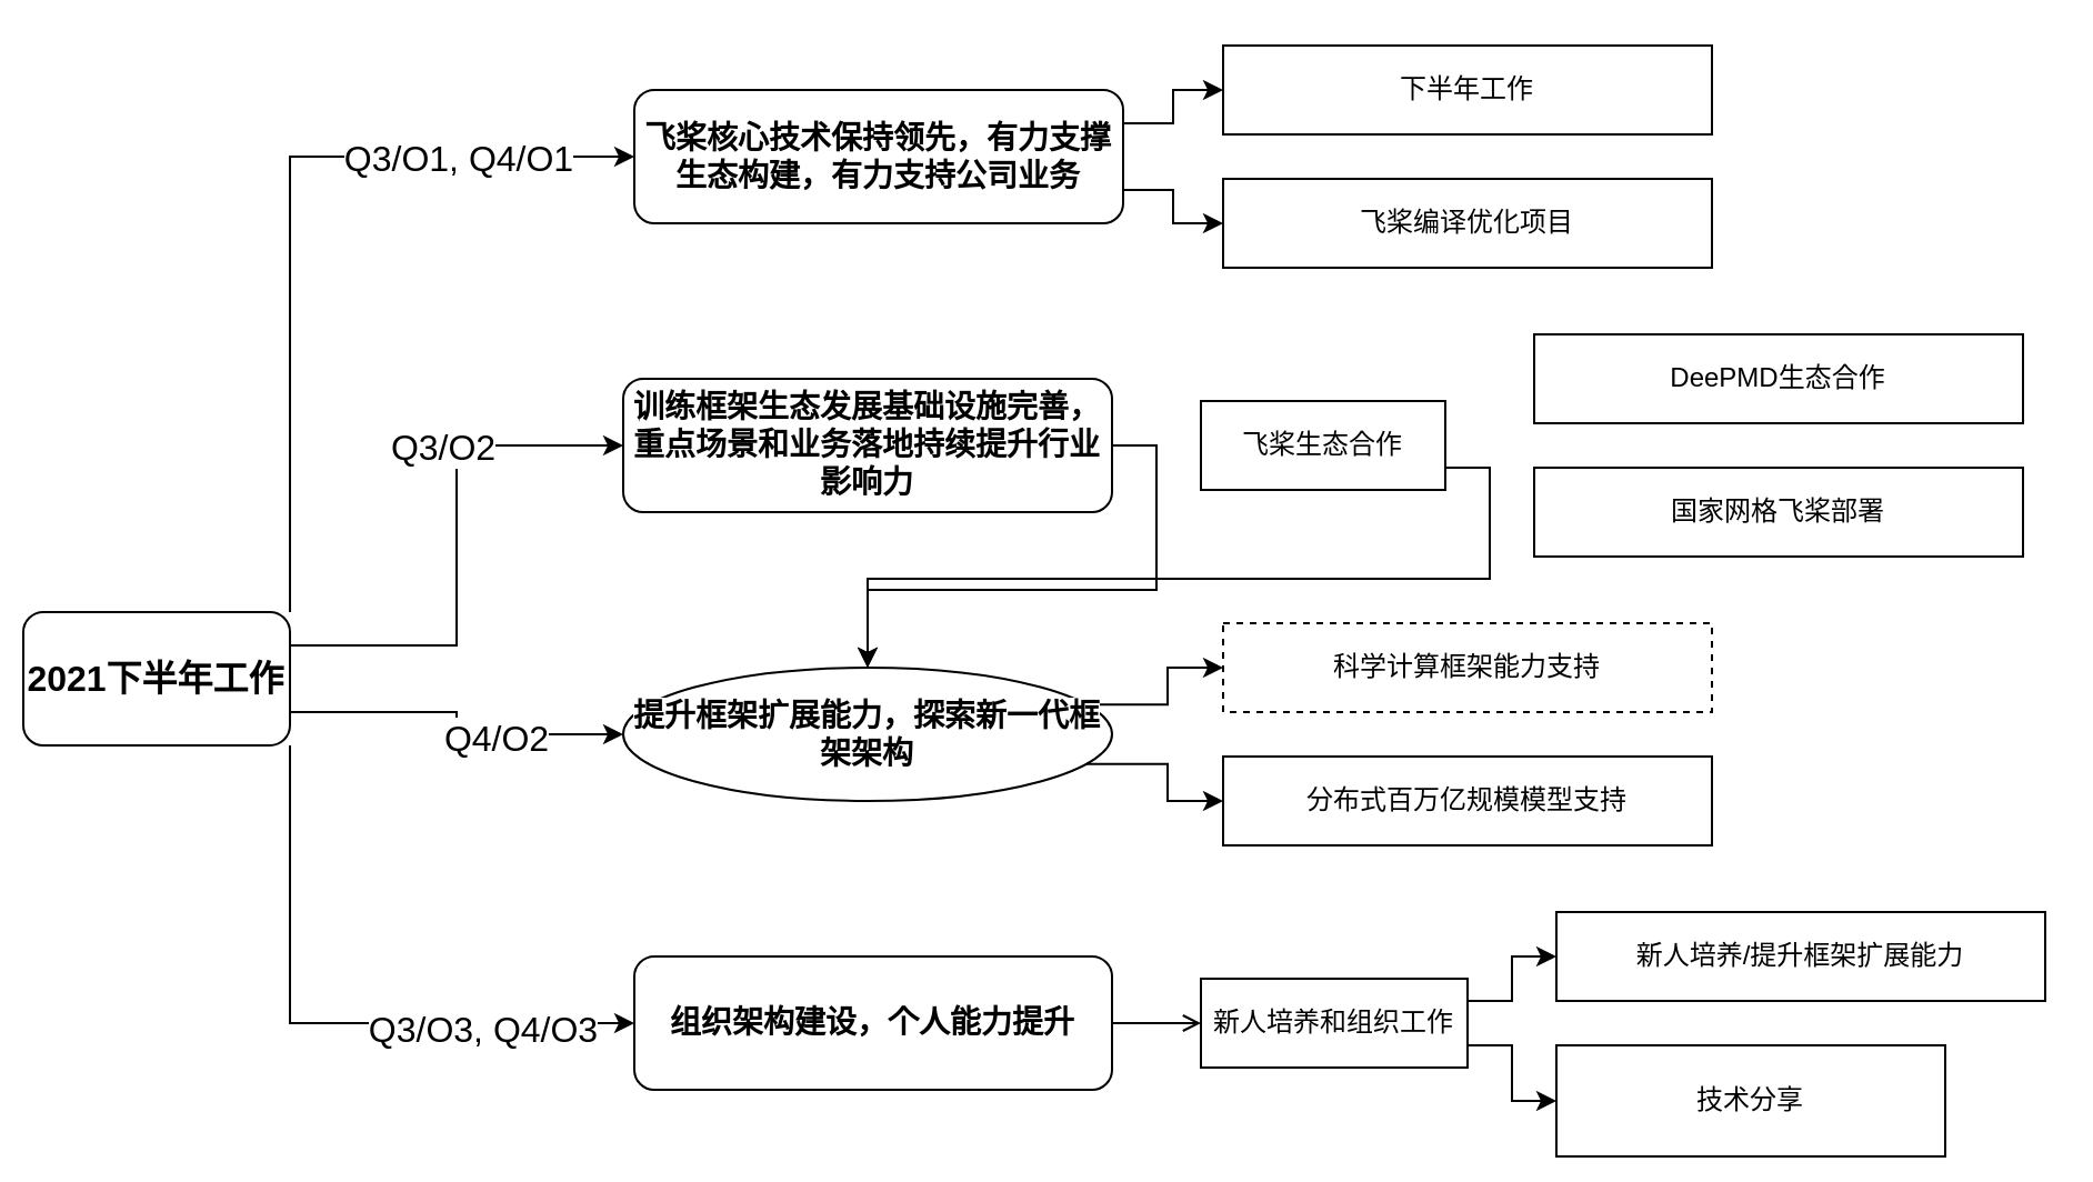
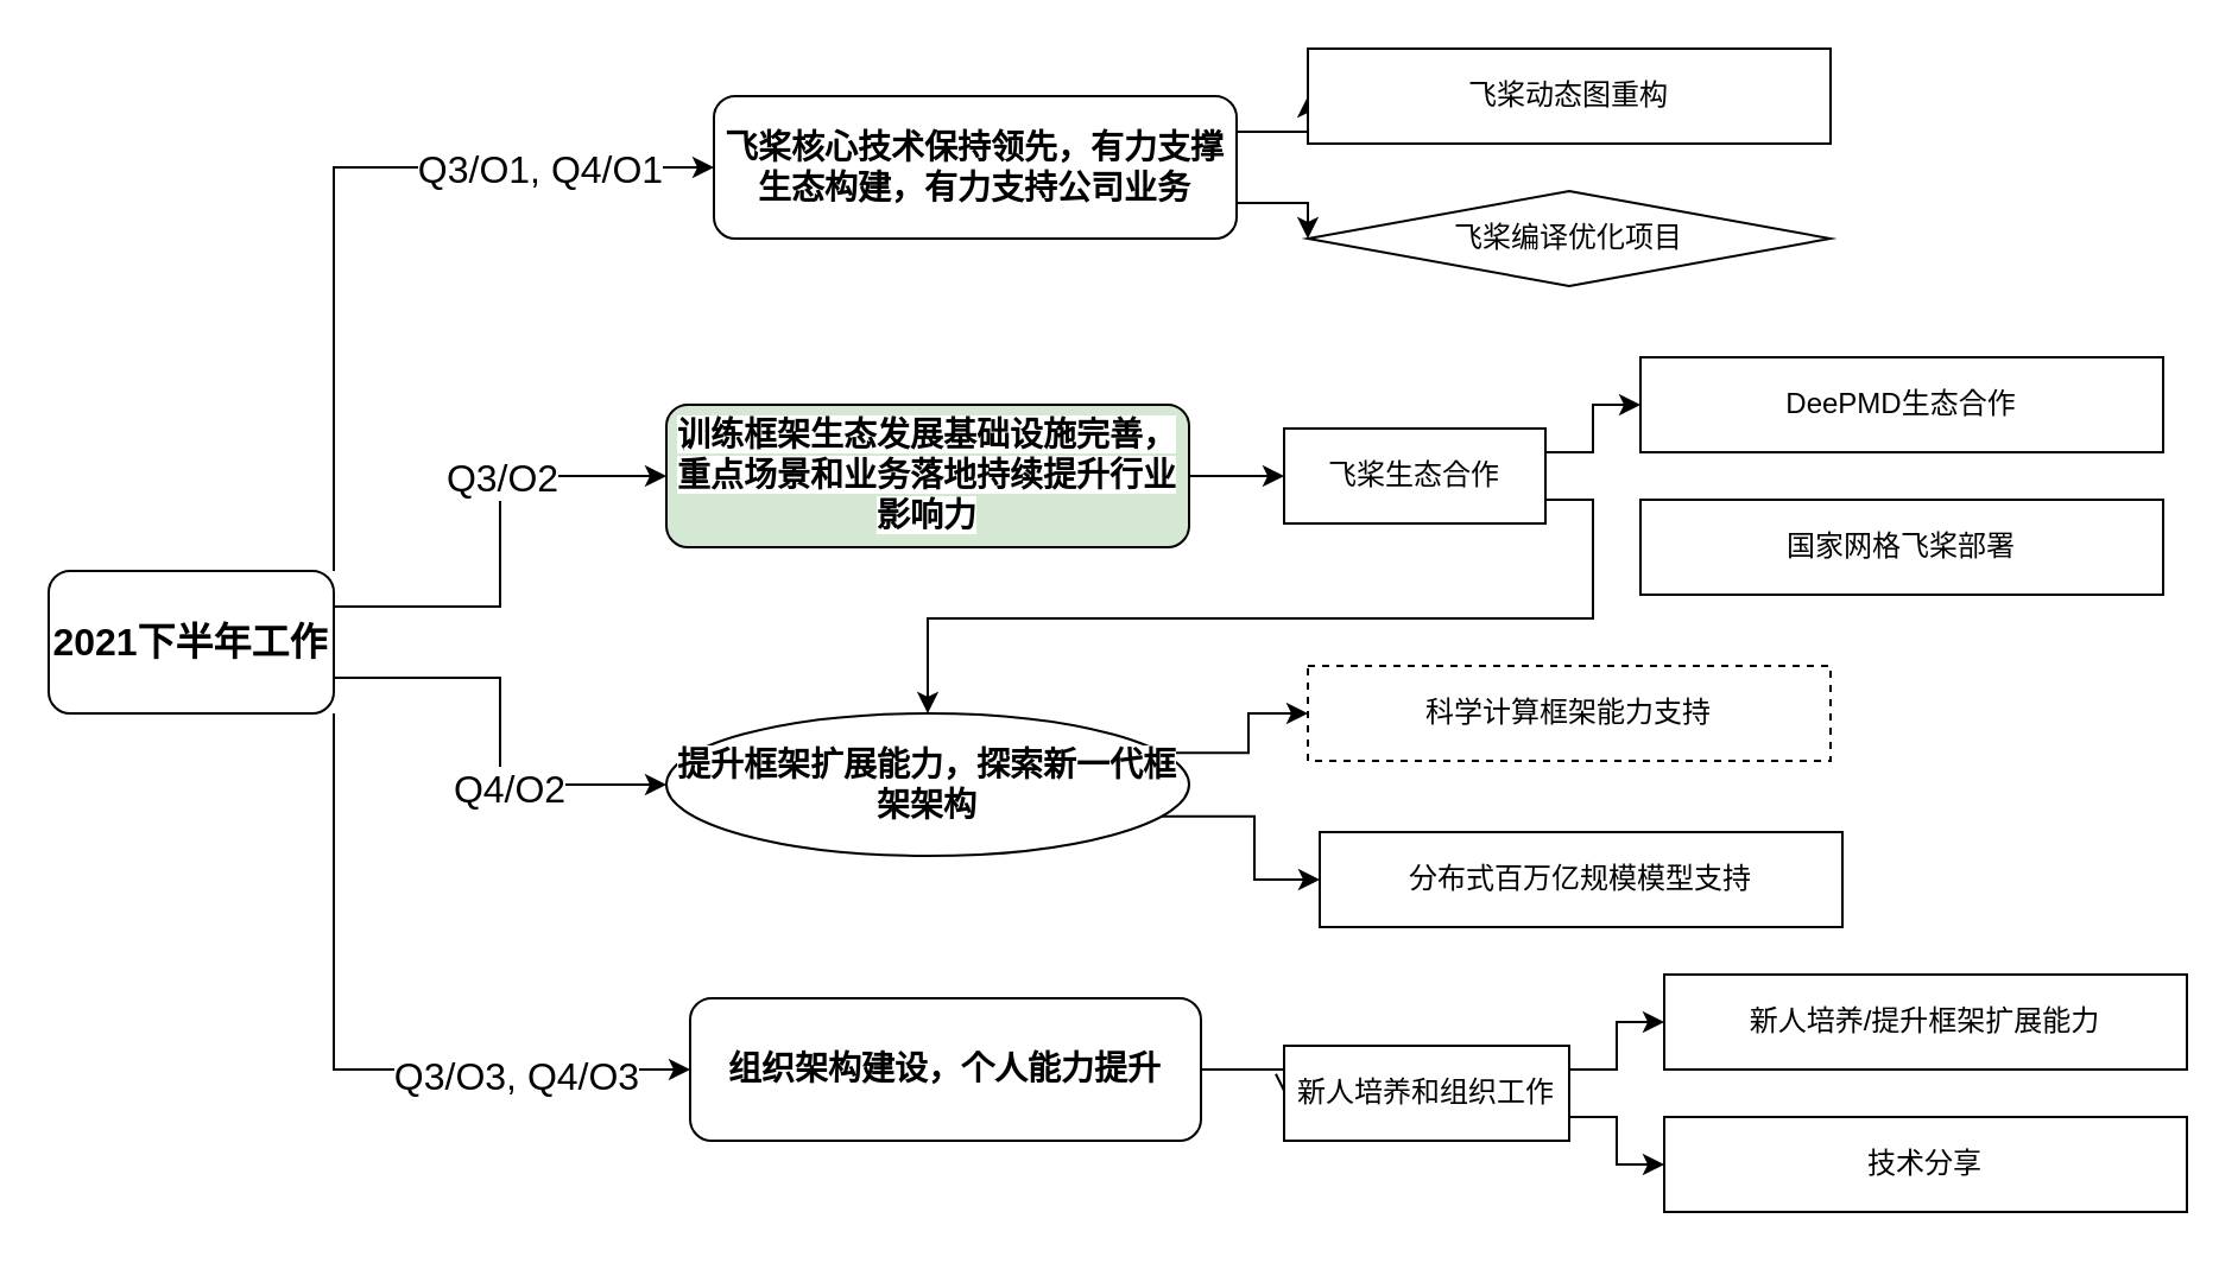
  <mxCell id="0" />
  <mxCell id="1" parent="0" />
  <mxCell id="2" style="edgeStyle=orthogonalEdgeStyle;rounded=0;orthogonalLoop=1;jettySize=auto;html=1;exitX=1;exitY=0;exitDx=0;exitDy=0;entryX=0;entryY=0.5;entryDx=0;entryDy=0;fontColor=#000000;" edge="1" parent="1" source="10" target="13"><mxGeometry relative="1" as="geometry" /></mxCell>
  <mxCell id="3" value="Q3/O1, Q4/O1" style="edgeLabel;html=1;align=center;verticalAlign=middle;resizable=0;points=[];fontSize=16;fontColor=#000000;" vertex="1" connectable="0" parent="2"><mxGeometry x="0.636" y="1" relative="1" as="geometry"><mxPoint x="-14" y="1" as="offset" /></mxGeometry></mxCell>
  <mxCell id="4" style="edgeStyle=orthogonalEdgeStyle;rounded=0;orthogonalLoop=1;jettySize=auto;html=1;exitX=1;exitY=0.25;exitDx=0;exitDy=0;entryX=0;entryY=0.5;entryDx=0;entryDy=0;fontColor=#000000;" edge="1" parent="1" source="10" target="15"><mxGeometry relative="1" as="geometry" /></mxCell>
  <mxCell id="5" value="Q3/O2" style="edgeLabel;html=1;align=center;verticalAlign=middle;resizable=0;points=[];fontSize=16;fontColor=#000000;" vertex="1" connectable="0" parent="4"><mxGeometry x="0.456" y="2" relative="1" as="geometry"><mxPoint x="-17" y="2" as="offset" /></mxGeometry></mxCell>
  <mxCell id="6" style="edgeStyle=orthogonalEdgeStyle;rounded=0;orthogonalLoop=1;jettySize=auto;html=1;exitX=1;exitY=0.75;exitDx=0;exitDy=0;entryX=0;entryY=0.5;entryDx=0;entryDy=0;fontColor=#000000;" edge="1" parent="1" source="10" target="18"><mxGeometry relative="1" as="geometry" /></mxCell>
  <mxCell id="7" value="Q4/O2" style="edgeLabel;html=1;align=center;verticalAlign=middle;resizable=0;points=[];fontSize=16;fontColor=#000000;" vertex="1" connectable="0" parent="6"><mxGeometry x="0.276" y="-1" relative="1" as="geometry"><mxPoint as="offset" /></mxGeometry></mxCell>
  <mxCell id="8" style="edgeStyle=orthogonalEdgeStyle;rounded=0;orthogonalLoop=1;jettySize=auto;html=1;exitX=1;exitY=1;exitDx=0;exitDy=0;entryX=0;entryY=0.5;entryDx=0;entryDy=0;fontColor=#000000;" edge="1" parent="1" source="10" target="22"><mxGeometry relative="1" as="geometry" /></mxCell>
  <mxCell id="9" value="Q3/O3, Q4/O3" style="edgeLabel;html=1;align=center;verticalAlign=middle;resizable=0;points=[];fontSize=16;fontColor=#000000;" vertex="1" connectable="0" parent="8"><mxGeometry x="0.508" y="-2" relative="1" as="geometry"><mxPoint as="offset" /></mxGeometry></mxCell>
- <mxCell id="10" value="&lt;b&gt;&lt;font style=&quot;font-size: 16px&quot;&gt;2021下半年工作&lt;/font&gt;&lt;/b&gt;" style="rounded=1;whiteSpace=wrap;html=1;" vertex="1" parent="1"><mxGeometry x="10" y="275" width="120" height="60" as="geometry" /></mxCell>
+ <mxCell id="10" value="&lt;b&gt;&lt;font style=&quot;font-size: 16px&quot;&gt;2021下半年工作&lt;/font&gt;&lt;/b&gt;" style="rounded=1;whiteSpace=wrap;html=1;" vertex="1" parent="1"><mxGeometry x="20" y="240" width="120" height="60" as="geometry" /></mxCell>
  <mxCell id="11" style="edgeStyle=orthogonalEdgeStyle;rounded=0;orthogonalLoop=1;jettySize=auto;html=1;exitX=1;exitY=0.25;exitDx=0;exitDy=0;entryX=0;entryY=0.5;entryDx=0;entryDy=0;fontSize=16;fontColor=#000000;" edge="1" parent="1" source="13" target="24"><mxGeometry relative="1" as="geometry" /></mxCell>
  <mxCell id="12" style="edgeStyle=orthogonalEdgeStyle;rounded=0;orthogonalLoop=1;jettySize=auto;html=1;exitX=1;exitY=0.75;exitDx=0;exitDy=0;entryX=0;entryY=0.5;entryDx=0;entryDy=0;fontSize=16;fontColor=#000000;" edge="1" parent="1" source="13" target="23"><mxGeometry relative="1" as="geometry" /></mxCell>
- <mxCell id="13" value="&lt;span style=&quot;font-family: , &amp;#34;helvetica neue&amp;#34; , , &amp;#34;pingfang sc&amp;#34; , &amp;#34;microsoft yahei&amp;#34; , &amp;#34;stxihei&amp;#34; , &amp;#34;arial&amp;#34; , &amp;#34;helvetica&amp;#34; , sans-serif ; font-size: 14px ; font-weight: 700 ; background-color: rgb(255 , 255 , 255)&quot;&gt;飞桨核心技术保持领先，有力支撑生态构建，有力支持公司业务&lt;/span&gt;" style="rounded=1;whiteSpace=wrap;html=1;" vertex="1" parent="1"><mxGeometry x="285" y="40" width="220" height="60" as="geometry" /></mxCell>
- <mxCell id="14" style="edgeStyle=orthogonalEdgeStyle;rounded=0;orthogonalLoop=1;jettySize=auto;html=1;exitX=1;exitY=0.5;exitDx=0;exitDy=0;fontColor=#000000;" edge="1" parent="1" source="15" target="18"><mxGeometry relative="1" as="geometry"><mxPoint x="550" y="170" as="targetPoint" /></mxGeometry></mxCell>
- <mxCell id="15" value="&lt;span style=&quot;font-size: 14px ; font-weight: 700 ; background-color: rgb(255 , 255 , 255)&quot;&gt;训练框架生态发展基础设施完善，重点场景和业务落地持续提升行业影响力&lt;/span&gt;" style="rounded=1;whiteSpace=wrap;html=1;" vertex="1" parent="1"><mxGeometry x="280" y="170" width="220" height="60" as="geometry" /></mxCell>
+ <mxCell id="13" value="&lt;span style=&quot;font-family: , &amp;#34;helvetica neue&amp;#34; , , &amp;#34;pingfang sc&amp;#34; , &amp;#34;microsoft yahei&amp;#34; , &amp;#34;stxihei&amp;#34; , &amp;#34;arial&amp;#34; , &amp;#34;helvetica&amp;#34; , sans-serif ; font-size: 14px ; font-weight: 700 ; background-color: rgb(255 , 255 , 255)&quot;&gt;飞桨核心技术保持领先，有力支撑生态构建，有力支持公司业务&lt;/span&gt;" style="rounded=1;whiteSpace=wrap;html=1;" vertex="1" parent="1"><mxGeometry x="300" y="40" width="220" height="60" as="geometry" /></mxCell>
+ <mxCell id="14" style="edgeStyle=orthogonalEdgeStyle;rounded=0;orthogonalLoop=1;jettySize=auto;html=1;exitX=1;exitY=0.5;exitDx=0;exitDy=0;entryX=0;entryY=0.5;entryDx=0;entryDy=0;fontColor=#000000;" edge="1" parent="1" source="15" target="32"><mxGeometry relative="1" as="geometry"><mxPoint x="550" y="170" as="targetPoint" /></mxGeometry></mxCell>
+ <mxCell id="15" value="&lt;span style=&quot;font-size: 14px ; font-weight: 700 ; background-color: rgb(255 , 255 , 255)&quot;&gt;训练框架生态发展基础设施完善，重点场景和业务落地持续提升行业影响力&lt;/span&gt;" style="rounded=1;whiteSpace=wrap;html=1;fillColor=#d5e8d4;" vertex="1" parent="1"><mxGeometry x="280" y="170" width="220" height="60" as="geometry" /></mxCell>
  <mxCell id="16" style="edgeStyle=orthogonalEdgeStyle;rounded=0;orthogonalLoop=1;jettySize=auto;html=1;exitX=1;exitY=0.25;exitDx=0;exitDy=0;entryX=0;entryY=0.5;entryDx=0;entryDy=0;fontColor=#000000;" edge="1" parent="1" source="18" target="25"><mxGeometry relative="1" as="geometry" /></mxCell>
  <mxCell id="17" style="edgeStyle=orthogonalEdgeStyle;rounded=0;orthogonalLoop=1;jettySize=auto;html=1;exitX=1;exitY=0.75;exitDx=0;exitDy=0;entryX=0;entryY=0.5;entryDx=0;entryDy=0;fontColor=#000000;" edge="1" parent="1" source="18" target="26"><mxGeometry relative="1" as="geometry" /></mxCell>
  <mxCell id="18" value="&lt;span style=&quot;font-size: 14px ; font-weight: 700 ; background-color: rgb(255 , 255 , 255)&quot;&gt;提升框架扩展能力，探索新一代框架架构&lt;/span&gt;" style="ellipse;whiteSpace=wrap;html=1;" vertex="1" parent="1"><mxGeometry x="280" y="300" width="220" height="60" as="geometry" /></mxCell>
  <mxCell id="19" style="edgeStyle=orthogonalEdgeStyle;rounded=0;orthogonalLoop=1;jettySize=auto;html=1;entryX=0;entryY=0.5;entryDx=0;entryDy=0;fontColor=#000000;exitX=1;exitY=0.25;exitDx=0;exitDy=0;" edge="1" parent="1" source="34" target="27"><mxGeometry relative="1" as="geometry"><mxPoint x="500" y="455" as="sourcePoint" /></mxGeometry></mxCell>
  <mxCell id="20" style="edgeStyle=orthogonalEdgeStyle;rounded=0;orthogonalLoop=1;jettySize=auto;html=1;exitX=1;exitY=0.75;exitDx=0;exitDy=0;entryX=0;entryY=0.5;entryDx=0;entryDy=0;fontColor=#000000;" edge="1" parent="1" source="34" target="28"><mxGeometry relative="1" as="geometry" /></mxCell>
  <mxCell id="21" style="edgeStyle=orthogonalEdgeStyle;rounded=0;orthogonalLoop=1;jettySize=auto;html=1;exitX=1;exitY=0.5;exitDx=0;exitDy=0;entryX=0;entryY=0.5;entryDx=0;entryDy=0;fontSize=16;fontColor=#000000;endArrow=open;" edge="1" parent="1" source="22" target="34"><mxGeometry relative="1" as="geometry" /></mxCell>
- <mxCell id="22" value="&lt;span style=&quot;font-size: 14px ; font-weight: 700 ; background-color: rgb(255 , 255 , 255)&quot;&gt;组织架构建设，个人能力提升&lt;/span&gt;" style="rounded=1;whiteSpace=wrap;html=1;" vertex="1" parent="1"><mxGeometry x="285" y="430" width="215" height="60" as="geometry" /></mxCell>
- <mxCell id="23" value="飞桨编译优化项目" style="rounded=0;whiteSpace=wrap;html=1;fontColor=#000000;" vertex="1" parent="1"><mxGeometry x="550" y="80" width="220" height="40" as="geometry" /></mxCell>
- <mxCell id="24" value="下半年工作" style="rounded=0;whiteSpace=wrap;html=1;fontColor=#000000;" vertex="1" parent="1"><mxGeometry x="550" y="20" width="220" height="40" as="geometry" /></mxCell>
+ <mxCell id="22" value="&lt;span style=&quot;font-size: 14px ; font-weight: 700 ; background-color: rgb(255 , 255 , 255)&quot;&gt;组织架构建设，个人能力提升&lt;/span&gt;" style="rounded=1;whiteSpace=wrap;html=1;" vertex="1" parent="1"><mxGeometry x="290" y="420" width="215" height="60" as="geometry" /></mxCell>
+ <mxCell id="23" value="飞桨编译优化项目" style="rhombus;whiteSpace=wrap;html=1;fontColor=#000000;" vertex="1" parent="1"><mxGeometry x="550" y="80" width="220" height="40" as="geometry" /></mxCell>
+ <mxCell id="24" value="飞桨动态图重构" style="rounded=0;whiteSpace=wrap;html=1;fontColor=#000000;" vertex="1" parent="1"><mxGeometry x="550" y="20" width="220" height="40" as="geometry" /></mxCell>
  <mxCell id="25" value="科学计算框架能力支持" style="rounded=0;whiteSpace=wrap;html=1;fontColor=#000000;dashed=1;" vertex="1" parent="1"><mxGeometry x="550" y="280" width="220" height="40" as="geometry" /></mxCell>
- <mxCell id="26" value="分布式百万亿规模模型支持" style="rounded=0;whiteSpace=wrap;html=1;fontColor=#000000;" vertex="1" parent="1"><mxGeometry x="550" y="340" width="220" height="40" as="geometry" /></mxCell>
+ <mxCell id="26" value="分布式百万亿规模模型支持" style="rounded=0;whiteSpace=wrap;html=1;fontColor=#000000;" vertex="1" parent="1"><mxGeometry x="555" y="350" width="220" height="40" as="geometry" /></mxCell>
  <mxCell id="27" value="新人培养/提升框架扩展能力" style="rounded=0;whiteSpace=wrap;html=1;fontColor=#000000;" vertex="1" parent="1"><mxGeometry x="700" y="410" width="220" height="40" as="geometry" /></mxCell>
- <mxCell id="28" value="技术分享" style="rounded=0;whiteSpace=wrap;html=1;fontColor=#000000;" vertex="1" parent="1"><mxGeometry x="700" y="470" width="175" height="50" as="geometry" /></mxCell>
+ <mxCell id="28" value="技术分享" style="rounded=0;whiteSpace=wrap;html=1;fontColor=#000000;" vertex="1" parent="1"><mxGeometry x="700" y="470" width="220" height="40" as="geometry" /></mxCell>
  <mxCell id="29" value="DeePMD生态合作" style="rounded=0;whiteSpace=wrap;html=1;fontColor=#000000;" vertex="1" parent="1"><mxGeometry x="690" y="150" width="220" height="40" as="geometry" /></mxCell>
+ <mxCell id="30" style="edgeStyle=orthogonalEdgeStyle;rounded=0;orthogonalLoop=1;jettySize=auto;html=1;exitX=1;exitY=0.25;exitDx=0;exitDy=0;entryX=0;entryY=0.5;entryDx=0;entryDy=0;fontSize=16;fontColor=#000000;" edge="1" parent="1" source="32" target="29"><mxGeometry relative="1" as="geometry" /></mxCell>
  <mxCell id="31" style="edgeStyle=orthogonalEdgeStyle;rounded=0;orthogonalLoop=1;jettySize=auto;html=1;exitX=1;exitY=0.75;exitDx=0;exitDy=0;fontSize=16;fontColor=#000000;" edge="1" parent="1" source="32" target="18"><mxGeometry relative="1" as="geometry" /></mxCell>
  <mxCell id="32" value="飞桨生态合作" style="rounded=0;whiteSpace=wrap;html=1;fontColor=#000000;" vertex="1" parent="1"><mxGeometry x="540" y="180" width="110" height="40" as="geometry" /></mxCell>
  <mxCell id="33" value="国家网格飞桨部署" style="rounded=0;whiteSpace=wrap;html=1;fontColor=#000000;" vertex="1" parent="1"><mxGeometry x="690" y="210" width="220" height="40" as="geometry" /></mxCell>
  <mxCell id="34" value="新人培养和组织工作" style="rounded=0;whiteSpace=wrap;html=1;fontColor=#000000;" vertex="1" parent="1"><mxGeometry x="540" y="440" width="120" height="40" as="geometry" /></mxCell>
